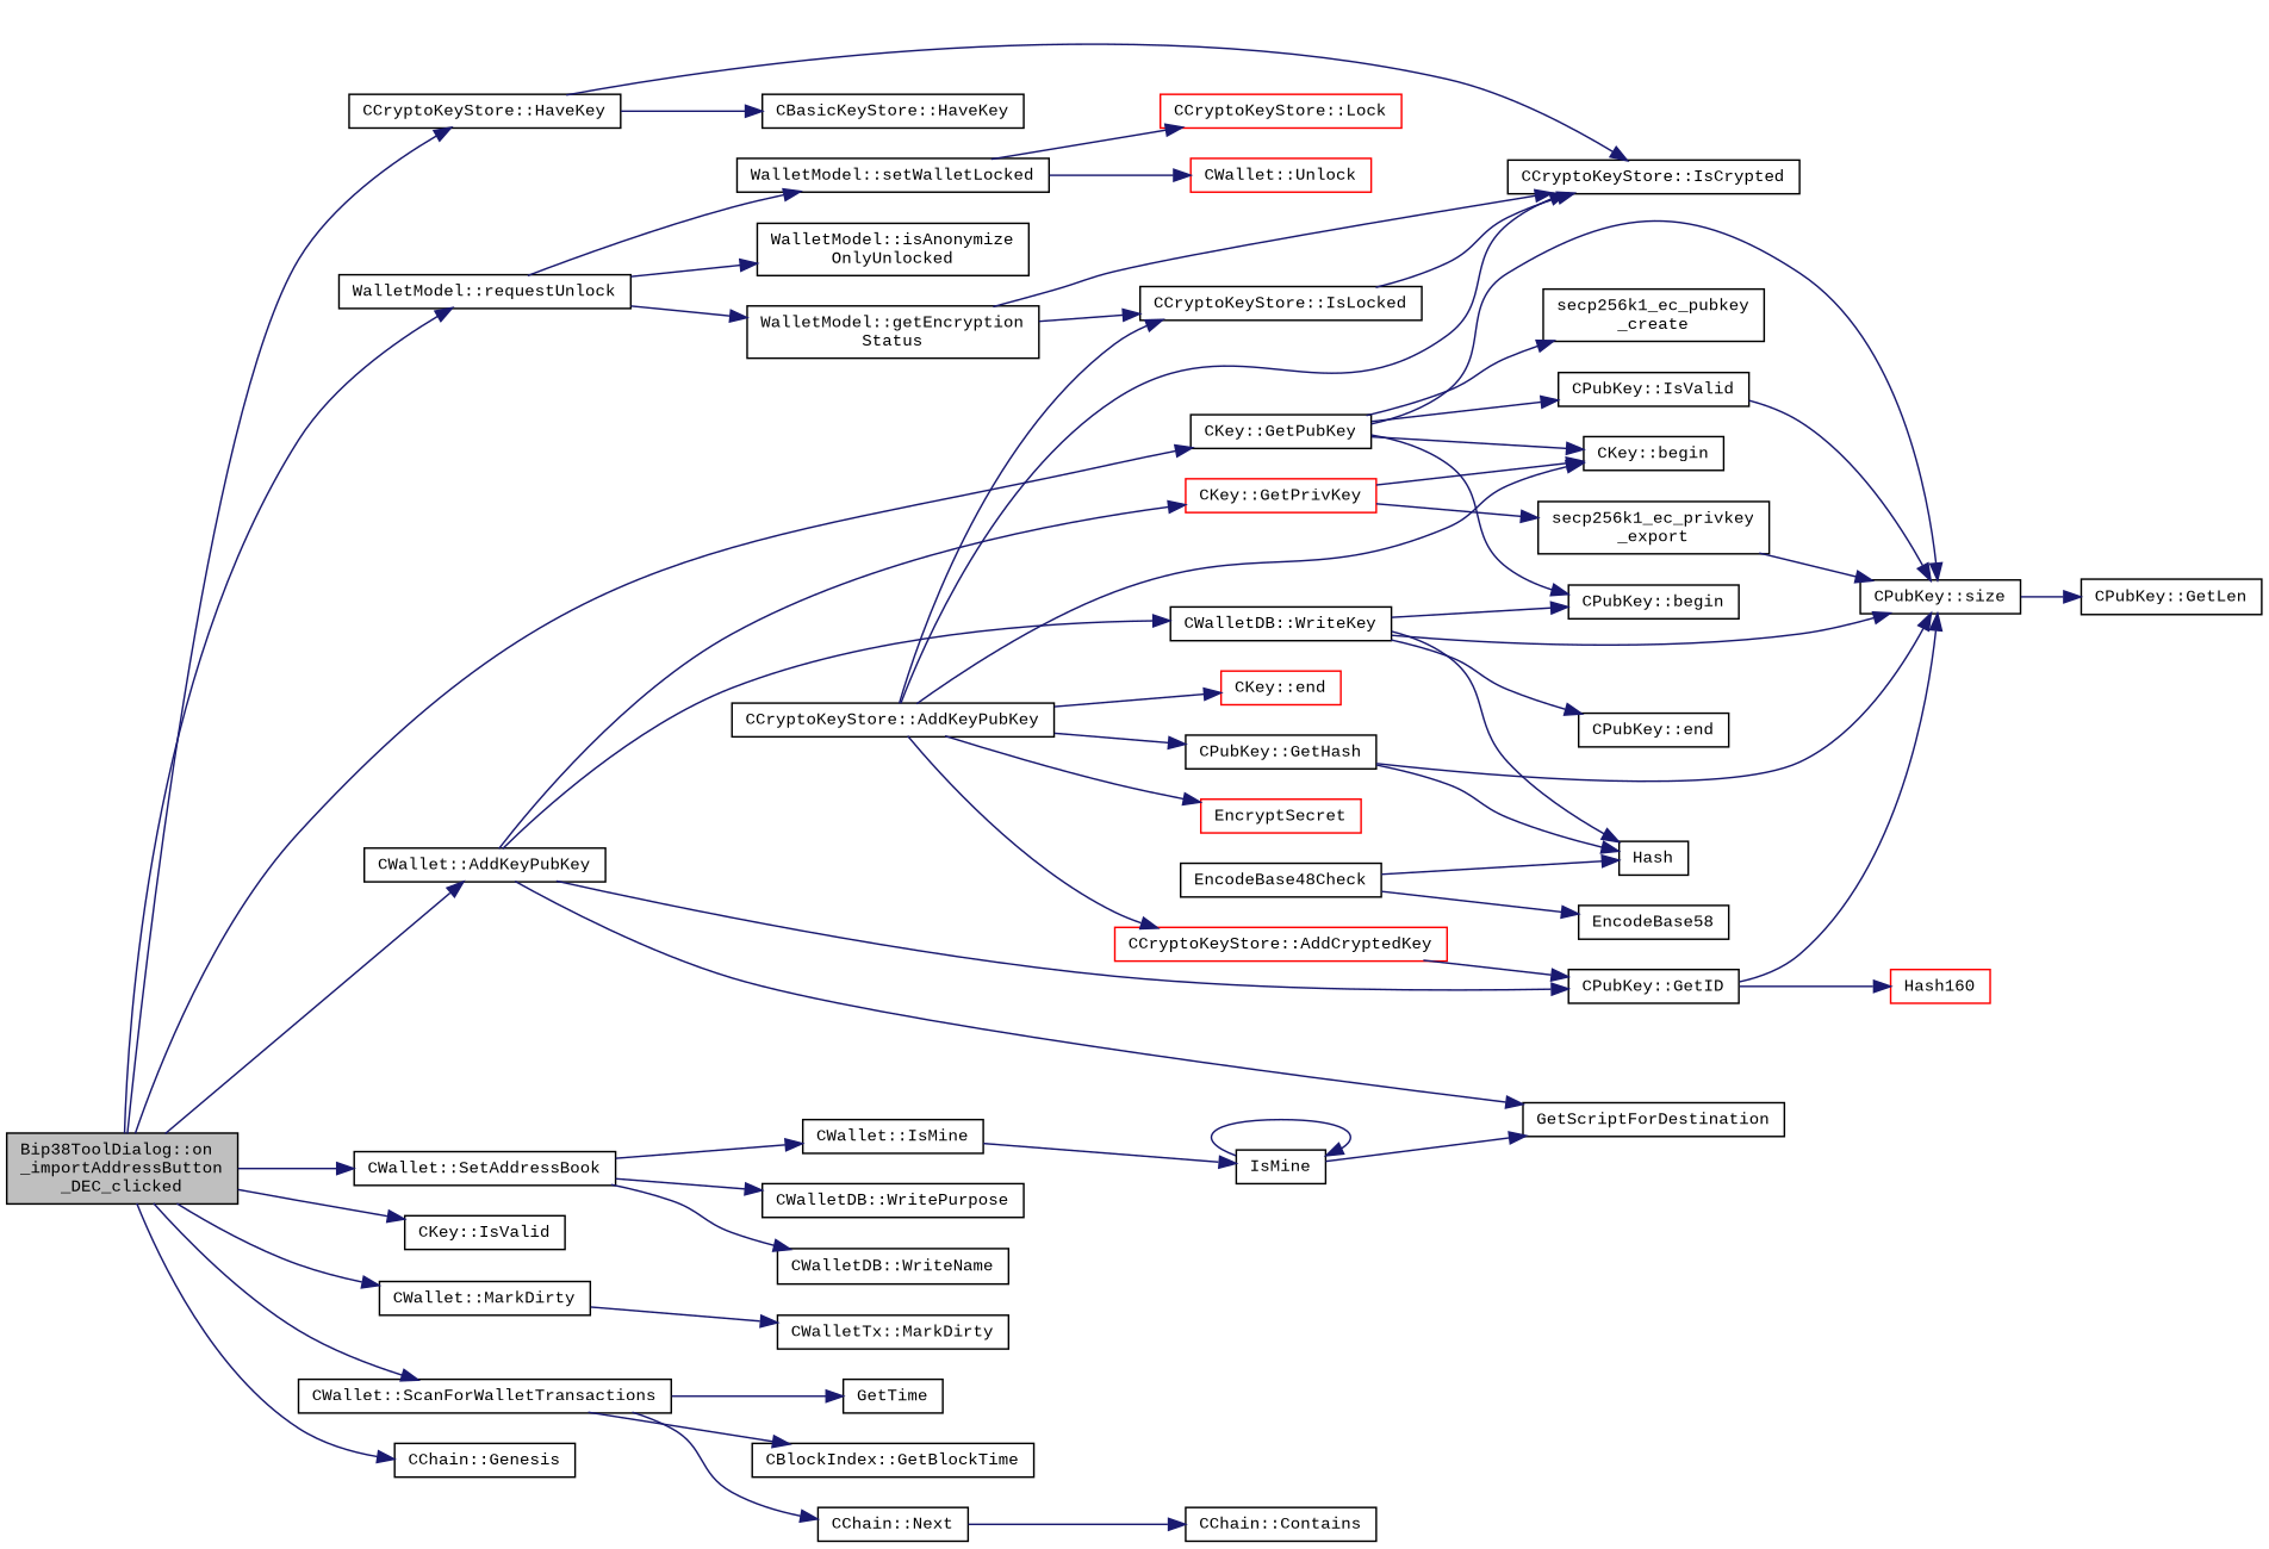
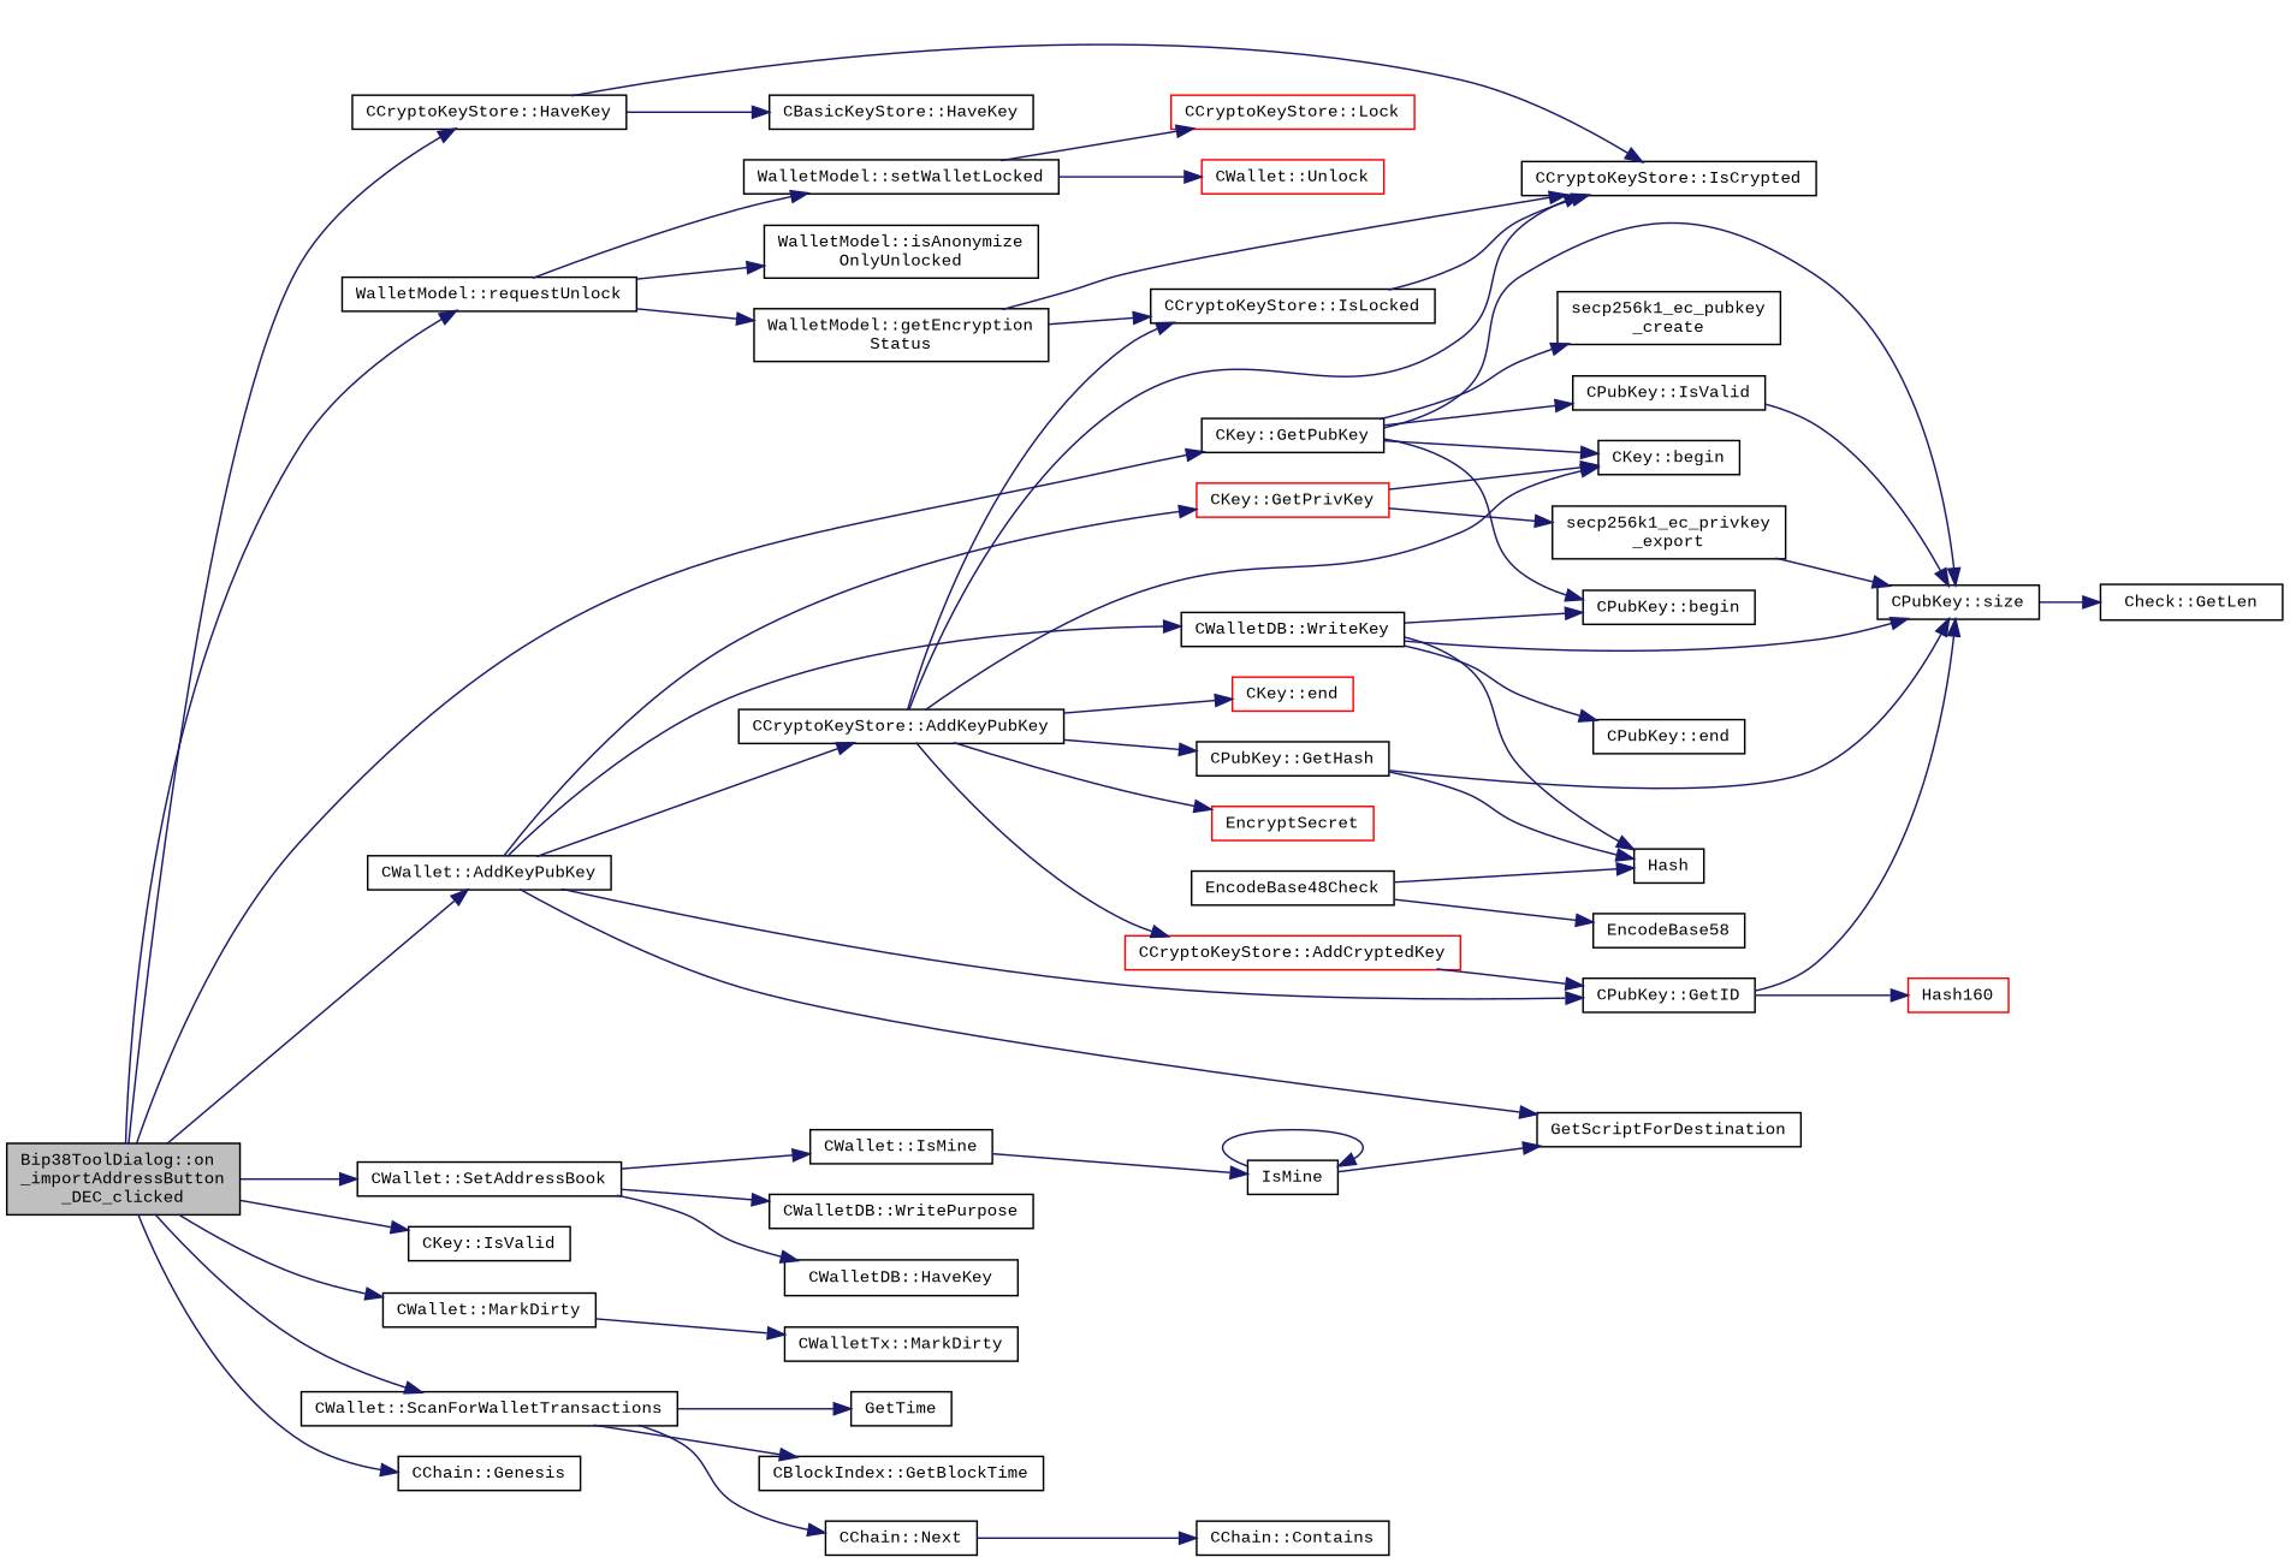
  digraph {
    fontname="Liberation Mono"
    rankdir=LR
    node [color=black fillcolor=white fontname="Liberation Mono" fontsize=10 shape=record style=filled]
    edge [color=midnightblue fontname="Liberation Mono" fontsize=10 labelfontname=Helvetica labelfontsize=10 style=solid]
    n1 [fillcolor=grey75 fontcolor=black height=0.2 label="Bip38ToolDialog::on\l_importAddressButton\l_DEC_clicked" width=0.4]
    n2 [height=0.2 label="WalletModel::requestUnlock" width=0.4]
    n3 [height=0.2 label="CKey::GetPubKey" width=0.4]
    n4 [height=0.2 label="CKey::IsValid" width=0.4]
    n5 [height=0.2 label="CWallet::MarkDirty" width=0.4]
    n6 [height=0.2 label="CWallet::SetAddressBook" width=0.4]
    n7 [height=0.2 label="CCryptoKeyStore::HaveKey" width=0.4]
    n8 [height=0.2 label="CWallet::AddKeyPubKey" width=0.4]
    n9 [height=0.2 label="CWallet::ScanForWalletTransactions" width=0.4]
    n10 [height=0.2 label="CChain::Genesis" width=0.4]
    n11 [height=0.2 label="WalletModel::getEncryption\lStatus" width=0.4]
    n12 [height=0.2 label="WalletModel::isAnonymize\lOnlyUnlocked" width=0.4]
    n13 [height=0.2 label="WalletModel::setWalletLocked" width=0.4]
    n14 [height=0.2 label="secp256k1_ec_pubkey\l_create" width=0.4]
    n15 [height=0.2 label="CPubKey::begin" width=0.4]
    n16 [height=0.2 label="CKey::begin" width=0.4]
    n17 [height=0.2 label="CPubKey::size" width=0.4]
    n18 [height=0.2 label="CPubKey::IsValid" width=0.4]
    n19 [height=0.2 label="CWalletTx::MarkDirty" width=0.4]
    n20 [height=0.2 label="CWallet::IsMine" width=0.4]
    n21 [height=0.2 label="CWalletDB::WritePurpose" width=0.4]
-   n22 [height=0.2 label="CWalletDB::WriteName" width=0.4]
+   n22 [height=0.2 label="CWalletDB::HaveKey" width=0.4]
    n23 [height=0.2 label="CCryptoKeyStore::IsCrypted" width=0.4]
    n24 [height=0.2 label="CBasicKeyStore::HaveKey" width=0.4]
    n25 [height=0.2 label=GetScriptForDestination width=0.4]
    n26 [height=0.2 label="CCryptoKeyStore::AddKeyPubKey" width=0.4]
    n27 [height=0.2 label="CPubKey::GetID" width=0.4]
    n28 [height=0.2 label="CWalletDB::WriteKey" width=0.4]
    n29 [color=red height=0.2 label="CKey::GetPrivKey" width=0.4]
    n30 [height=0.2 label=GetTime width=0.4]
    n31 [height=0.2 label="CBlockIndex::GetBlockTime" width=0.4]
    n32 [height=0.2 label="CChain::Next" width=0.4]
    n33 [height=0.2 label="CCryptoKeyStore::IsLocked" width=0.4]
    n34 [color=red height=0.2 label="CCryptoKeyStore::Lock" width=0.4]
    n35 [color=red height=0.2 label="CWallet::Unlock" width=0.4]
-   n36 [height=0.2 label="CPubKey::GetLen" width=0.4]
+   n36 [height=0.2 label="Check::GetLen" width=0.4]
    n37 [height=0.2 label=EncodeBase48Check width=0.4]
    n38 [height=0.2 label=Hash width=0.4]
    n39 [height=0.2 label=EncodeBase58 width=0.4]
    n40 [height=0.2 label=IsMine width=0.4]
    n41 [color=red height=0.2 label="CKey::end" width=0.4]
    n42 [color=red height=0.2 label=EncryptSecret width=0.4]
    n43 [height=0.2 label="CPubKey::GetHash" width=0.4]
    n44 [color=red height=0.2 label="CCryptoKeyStore::AddCryptedKey" width=0.4]
    n45 [color=red height=0.2 label=Hash160 width=0.4]
    n46 [height=0.2 label="CPubKey::end" width=0.4]
    n47 [height=0.2 label="secp256k1_ec_privkey\l_export" width=0.4]
    n48 [height=0.2 label="CChain::Contains" width=0.4]
    n1 -> n2
    n1 -> n3
    n1 -> n4
    n1 -> n5
    n1 -> n6
    n1 -> n7
    n1 -> n8
    n1 -> n9
    n1 -> n10
    n2 -> n11
    n2 -> n12
    n2 -> n13
    n3 -> n14
    n3 -> n15
    n3 -> n16
    n3 -> n17
    n3 -> n18
    n5 -> n19
    n6 -> n20
    n6 -> n21
    n6 -> n22
    n7 -> n23
    n7 -> n24
    n8 -> n25
+   n8 -> n26
    n8 -> n27
    n8 -> n28
    n8 -> n29
    n9 -> n30
    n9 -> n31
    n9 -> n32
    n11 -> n23
    n11 -> n33
    n13 -> n34
    n13 -> n35
    n17 -> n36
    n18 -> n17
    n20 -> n40
    n26 -> n16
    n26 -> n23
    n26 -> n33
    n26 -> n41
    n26 -> n42
    n26 -> n43
    n26 -> n44
    n27 -> n17
    n27 -> n45
    n28 -> n15
    n28 -> n17
    n28 -> n38
    n28 -> n46
    n29 -> n16
    n29 -> n47
    n32 -> n48
    n33 -> n23
    n37 -> n38
    n37 -> n39
    n40 -> n25
    n40 -> n40
    n43 -> n17
    n43 -> n38
    n44 -> n27
    n47 -> n17
  }
